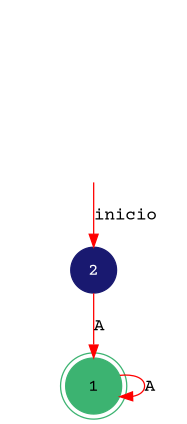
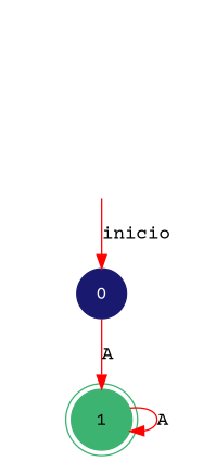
  digraph {
    rankdir=TB
    fontname="Courier Prime"
    node [color=midnightblue shape=circle style=filled fontname="Courier Prime" fontcolor=white]
    edge [color=red fontname="Courier Prime"]
    1 [color=mediumseagreen shape=doublecircle fontcolor=""]
    secret_node [style=invis]
-   0 [label=2]
+   0
    1 -> 1 [label=A]
    secret_node -> 0 [label=inicio]
    0 -> 1 [label=A]
  }
